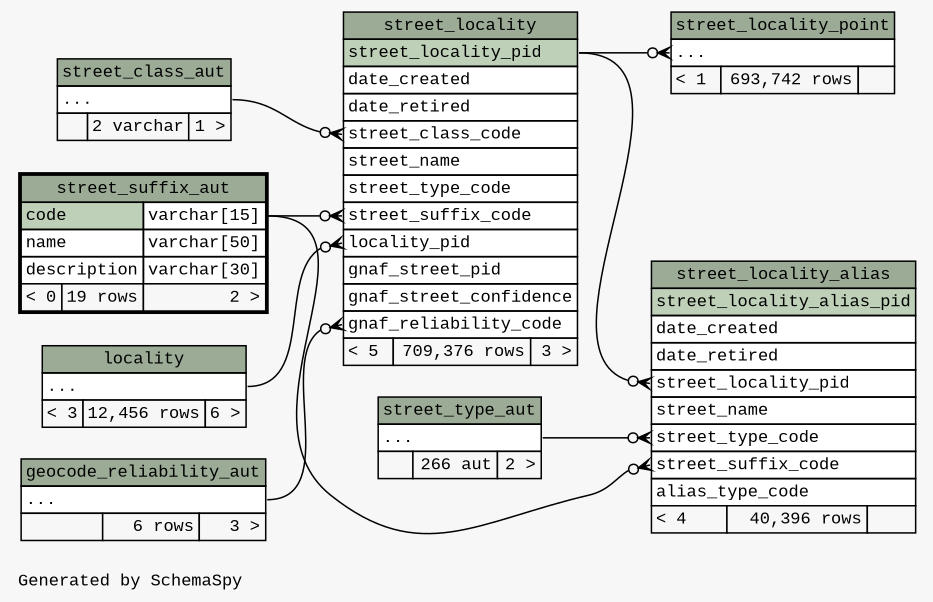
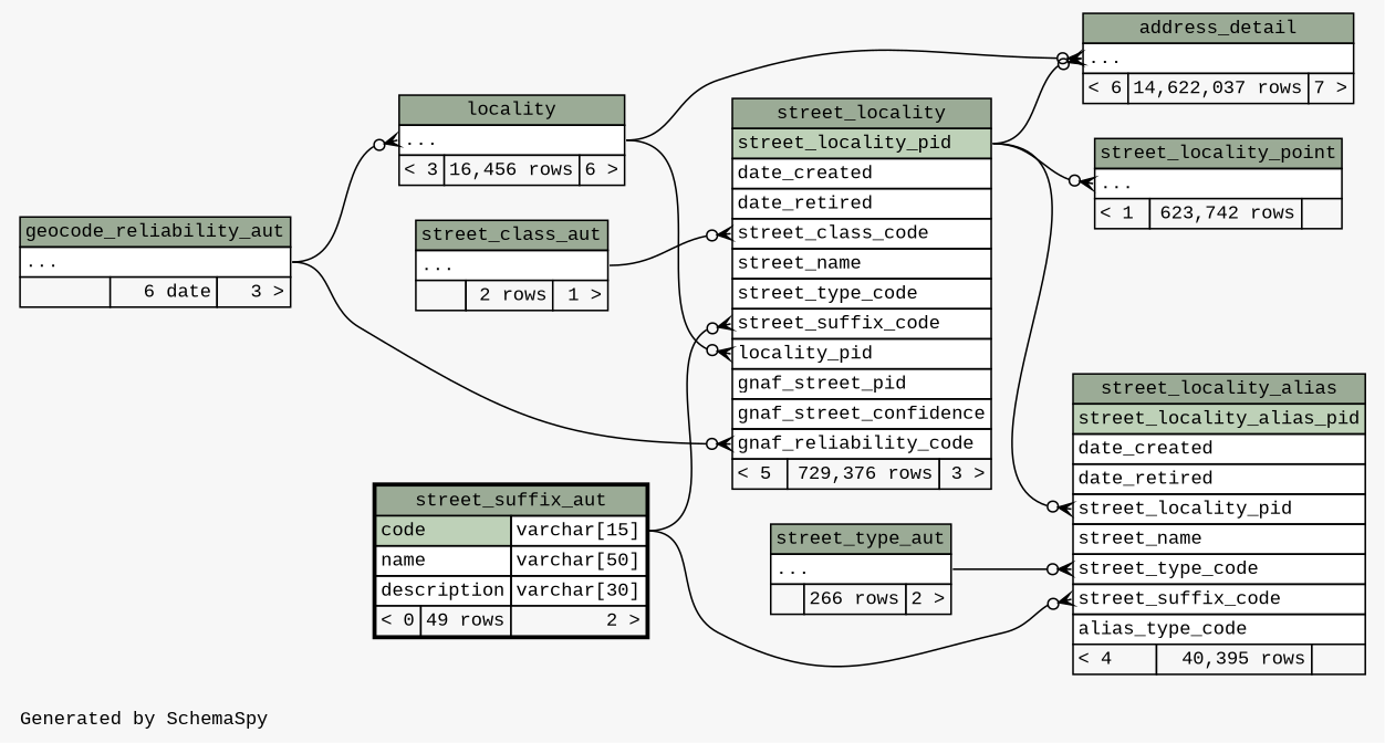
  digraph {
    bgcolor="#f7f7f7"
    fontname="Liberation Mono"
    fontsize=11
    label="\nGenerated by SchemaSpy"
    labeljust=l
    nodesep=0.18
    rankdir=RL
    ranksep=0.46
    node [fontname="Liberation Mono" fontsize=11 shape=plaintext]
    edge [arrowhead=none arrowsize=0.8 arrowtail=crowodot dir=back fontname="Liberation Mono" headport="elipses:e" tailport="elipses:w"]
-   n2 [label=<     <TABLE BORDER="0" CELLBORDER="1" CELLSPACING="0" BGCOLOR="#ffffff">       <TR><TD COLSPAN="3" BGCOLOR="#9bab96" ALIGN="CENTER">locality</TD></TR>       <TR><TD PORT="elipses" COLSPAN="3" ALIGN="LEFT">...</TD></TR>       <TR><TD ALIGN="LEFT" BGCOLOR="#f7f7f7">&lt; 3</TD><TD ALIGN="RIGHT" BGCOLOR="#f7f7f7">12,456 rows</TD><TD ALIGN="RIGHT" BGCOLOR="#f7f7f7">6 &gt;</TD></TR>     </TABLE>>]
-   n3 [label=<     <TABLE BORDER="0" CELLBORDER="1" CELLSPACING="0" BGCOLOR="#ffffff">       <TR><TD COLSPAN="3" BGCOLOR="#9bab96" ALIGN="CENTER">street_locality</TD></TR>       <TR><TD PORT="street_locality_pid" COLSPAN="3" BGCOLOR="#bed1b8" ALIGN="LEFT">street_locality_pid</TD></TR>       <TR><TD PORT="date_created" COLSPAN="3" ALIGN="LEFT">date_created</TD></TR>       <TR><TD PORT="date_retired" COLSPAN="3" ALIGN="LEFT">date_retired</TD></TR>       <TR><TD PORT="street_class_code" COLSPAN="3" ALIGN="LEFT">street_class_code</TD></TR>       <TR><TD PORT="street_name" COLSPAN="3" ALIGN="LEFT">street_name</TD></TR>       <TR><TD PORT="street_type_code" COLSPAN="3" ALIGN="LEFT">street_type_code</TD></TR>       <TR><TD PORT="street_suffix_code" COLSPAN="3" ALIGN="LEFT">street_suffix_code</TD></TR>       <TR><TD PORT="locality_pid" COLSPAN="3" ALIGN="LEFT">locality_pid</TD></TR>       <TR><TD PORT="gnaf_street_pid" COLSPAN="3" ALIGN="LEFT">gnaf_street_pid</TD></TR>       <TR><TD PORT="gnaf_street_confidence" COLSPAN="3" ALIGN="LEFT">gnaf_street_confidence</TD></TR>       <TR><TD PORT="gnaf_reliability_code" COLSPAN="3" ALIGN="LEFT">gnaf_reliability_code</TD></TR>       <TR><TD ALIGN="LEFT" BGCOLOR="#f7f7f7">&lt; 5</TD><TD ALIGN="RIGHT" BGCOLOR="#f7f7f7">709,376 rows</TD><TD ALIGN="RIGHT" BGCOLOR="#f7f7f7">3 &gt;</TD></TR>     </TABLE>>]
-   n4 [label=<     <TABLE BORDER="0" CELLBORDER="1" CELLSPACING="0" BGCOLOR="#ffffff">       <TR><TD COLSPAN="3" BGCOLOR="#9bab96" ALIGN="CENTER">geocode_reliability_aut</TD></TR>       <TR><TD PORT="elipses" COLSPAN="3" ALIGN="LEFT">...</TD></TR>       <TR><TD ALIGN="LEFT" BGCOLOR="#f7f7f7">  </TD><TD ALIGN="RIGHT" BGCOLOR="#f7f7f7">6 rows</TD><TD ALIGN="RIGHT" BGCOLOR="#f7f7f7">3 &gt;</TD></TR>     </TABLE>>]
-   n5 [label=<     <TABLE BORDER="0" CELLBORDER="1" CELLSPACING="0" BGCOLOR="#ffffff">       <TR><TD COLSPAN="3" BGCOLOR="#9bab96" ALIGN="CENTER">street_class_aut</TD></TR>       <TR><TD PORT="elipses" COLSPAN="3" ALIGN="LEFT">...</TD></TR>       <TR><TD ALIGN="LEFT" BGCOLOR="#f7f7f7">  </TD><TD ALIGN="RIGHT" BGCOLOR="#f7f7f7">2 varchar</TD><TD ALIGN="RIGHT" BGCOLOR="#f7f7f7">1 &gt;</TD></TR>     </TABLE>>]
-   n6 [label=<     <TABLE BORDER="2" CELLBORDER="1" CELLSPACING="0" BGCOLOR="#ffffff">       <TR><TD COLSPAN="3" BGCOLOR="#9bab96" ALIGN="CENTER">street_suffix_aut</TD></TR>       <TR><TD PORT="code" COLSPAN="2" BGCOLOR="#bed1b8" ALIGN="LEFT">code</TD><TD PORT="code.type" ALIGN="LEFT">varchar[15]</TD></TR>       <TR><TD PORT="name" COLSPAN="2" ALIGN="LEFT">name</TD><TD PORT="name.type" ALIGN="LEFT">varchar[50]</TD></TR>       <TR><TD PORT="description" COLSPAN="2" ALIGN="LEFT">description</TD><TD PORT="description.type" ALIGN="LEFT">varchar[30]</TD></TR>       <TR><TD ALIGN="LEFT" BGCOLOR="#f7f7f7">&lt; 0</TD><TD ALIGN="RIGHT" BGCOLOR="#f7f7f7">19 rows</TD><TD ALIGN="RIGHT" BGCOLOR="#f7f7f7">2 &gt;</TD></TR>     </TABLE>>]
-   n7 [label=<     <TABLE BORDER="0" CELLBORDER="1" CELLSPACING="0" BGCOLOR="#ffffff">       <TR><TD COLSPAN="3" BGCOLOR="#9bab96" ALIGN="CENTER">street_type_aut</TD></TR>       <TR><TD PORT="elipses" COLSPAN="3" ALIGN="LEFT">...</TD></TR>       <TR><TD ALIGN="LEFT" BGCOLOR="#f7f7f7">  </TD><TD ALIGN="RIGHT" BGCOLOR="#f7f7f7">266 aut</TD><TD ALIGN="RIGHT" BGCOLOR="#f7f7f7">2 &gt;</TD></TR>     </TABLE>>]
-   n8 [label=<     <TABLE BORDER="0" CELLBORDER="1" CELLSPACING="0" BGCOLOR="#ffffff">       <TR><TD COLSPAN="3" BGCOLOR="#9bab96" ALIGN="CENTER">street_locality_alias</TD></TR>       <TR><TD PORT="street_locality_alias_pid" COLSPAN="3" BGCOLOR="#bed1b8" ALIGN="LEFT">street_locality_alias_pid</TD></TR>       <TR><TD PORT="date_created" COLSPAN="3" ALIGN="LEFT">date_created</TD></TR>       <TR><TD PORT="date_retired" COLSPAN="3" ALIGN="LEFT">date_retired</TD></TR>       <TR><TD PORT="street_locality_pid" COLSPAN="3" ALIGN="LEFT">street_locality_pid</TD></TR>       <TR><TD PORT="street_name" COLSPAN="3" ALIGN="LEFT">street_name</TD></TR>       <TR><TD PORT="street_type_code" COLSPAN="3" ALIGN="LEFT">street_type_code</TD></TR>       <TR><TD PORT="street_suffix_code" COLSPAN="3" ALIGN="LEFT">street_suffix_code</TD></TR>       <TR><TD PORT="alias_type_code" COLSPAN="3" ALIGN="LEFT">alias_type_code</TD></TR>       <TR><TD ALIGN="LEFT" BGCOLOR="#f7f7f7">&lt; 4</TD><TD ALIGN="RIGHT" BGCOLOR="#f7f7f7">40,396 rows</TD><TD ALIGN="RIGHT" BGCOLOR="#f7f7f7">  </TD></TR>     </TABLE>>]
-   n9 [label=<     <TABLE BORDER="0" CELLBORDER="1" CELLSPACING="0" BGCOLOR="#ffffff">       <TR><TD COLSPAN="3" BGCOLOR="#9bab96" ALIGN="CENTER">street_locality_point</TD></TR>       <TR><TD PORT="elipses" COLSPAN="3" ALIGN="LEFT">...</TD></TR>       <TR><TD ALIGN="LEFT" BGCOLOR="#f7f7f7">&lt; 1</TD><TD ALIGN="RIGHT" BGCOLOR="#f7f7f7">693,742 rows</TD><TD ALIGN="RIGHT" BGCOLOR="#f7f7f7">  </TD></TR>     </TABLE>>]
+   n1 [label=<     <TABLE BORDER="0" CELLBORDER="1" CELLSPACING="0" BGCOLOR="#ffffff">       <TR><TD COLSPAN="3" BGCOLOR="#9bab96" ALIGN="CENTER">address_detail</TD></TR>       <TR><TD PORT="elipses" COLSPAN="3" ALIGN="LEFT">...</TD></TR>       <TR><TD ALIGN="LEFT" BGCOLOR="#f7f7f7">&lt; 6</TD><TD ALIGN="RIGHT" BGCOLOR="#f7f7f7">14,622,037 rows</TD><TD ALIGN="RIGHT" BGCOLOR="#f7f7f7">7 &gt;</TD></TR>     </TABLE>>]
+   n2 [label=<     <TABLE BORDER="0" CELLBORDER="1" CELLSPACING="0" BGCOLOR="#ffffff">       <TR><TD COLSPAN="3" BGCOLOR="#9bab96" ALIGN="CENTER">locality</TD></TR>       <TR><TD PORT="elipses" COLSPAN="3" ALIGN="LEFT">...</TD></TR>       <TR><TD ALIGN="LEFT" BGCOLOR="#f7f7f7">&lt; 3</TD><TD ALIGN="RIGHT" BGCOLOR="#f7f7f7">16,456 rows</TD><TD ALIGN="RIGHT" BGCOLOR="#f7f7f7">6 &gt;</TD></TR>     </TABLE>>]
+   n3 [label=<     <TABLE BORDER="0" CELLBORDER="1" CELLSPACING="0" BGCOLOR="#ffffff">       <TR><TD COLSPAN="3" BGCOLOR="#9bab96" ALIGN="CENTER">street_locality</TD></TR>       <TR><TD PORT="street_locality_pid" COLSPAN="3" BGCOLOR="#bed1b8" ALIGN="LEFT">street_locality_pid</TD></TR>       <TR><TD PORT="date_created" COLSPAN="3" ALIGN="LEFT">date_created</TD></TR>       <TR><TD PORT="date_retired" COLSPAN="3" ALIGN="LEFT">date_retired</TD></TR>       <TR><TD PORT="street_class_code" COLSPAN="3" ALIGN="LEFT">street_class_code</TD></TR>       <TR><TD PORT="street_name" COLSPAN="3" ALIGN="LEFT">street_name</TD></TR>       <TR><TD PORT="street_type_code" COLSPAN="3" ALIGN="LEFT">street_type_code</TD></TR>       <TR><TD PORT="street_suffix_code" COLSPAN="3" ALIGN="LEFT">street_suffix_code</TD></TR>       <TR><TD PORT="locality_pid" COLSPAN="3" ALIGN="LEFT">locality_pid</TD></TR>       <TR><TD PORT="gnaf_street_pid" COLSPAN="3" ALIGN="LEFT">gnaf_street_pid</TD></TR>       <TR><TD PORT="gnaf_street_confidence" COLSPAN="3" ALIGN="LEFT">gnaf_street_confidence</TD></TR>       <TR><TD PORT="gnaf_reliability_code" COLSPAN="3" ALIGN="LEFT">gnaf_reliability_code</TD></TR>       <TR><TD ALIGN="LEFT" BGCOLOR="#f7f7f7">&lt; 5</TD><TD ALIGN="RIGHT" BGCOLOR="#f7f7f7">729,376 rows</TD><TD ALIGN="RIGHT" BGCOLOR="#f7f7f7">3 &gt;</TD></TR>     </TABLE>>]
+   n4 [label=<     <TABLE BORDER="0" CELLBORDER="1" CELLSPACING="0" BGCOLOR="#ffffff">       <TR><TD COLSPAN="3" BGCOLOR="#9bab96" ALIGN="CENTER">geocode_reliability_aut</TD></TR>       <TR><TD PORT="elipses" COLSPAN="3" ALIGN="LEFT">...</TD></TR>       <TR><TD ALIGN="LEFT" BGCOLOR="#f7f7f7">  </TD><TD ALIGN="RIGHT" BGCOLOR="#f7f7f7">6 date</TD><TD ALIGN="RIGHT" BGCOLOR="#f7f7f7">3 &gt;</TD></TR>     </TABLE>>]
+   n5 [label=<     <TABLE BORDER="0" CELLBORDER="1" CELLSPACING="0" BGCOLOR="#ffffff">       <TR><TD COLSPAN="3" BGCOLOR="#9bab96" ALIGN="CENTER">street_class_aut</TD></TR>       <TR><TD PORT="elipses" COLSPAN="3" ALIGN="LEFT">...</TD></TR>       <TR><TD ALIGN="LEFT" BGCOLOR="#f7f7f7">  </TD><TD ALIGN="RIGHT" BGCOLOR="#f7f7f7">2 rows</TD><TD ALIGN="RIGHT" BGCOLOR="#f7f7f7">1 &gt;</TD></TR>     </TABLE>>]
+   n6 [label=<     <TABLE BORDER="2" CELLBORDER="1" CELLSPACING="0" BGCOLOR="#ffffff">       <TR><TD COLSPAN="3" BGCOLOR="#9bab96" ALIGN="CENTER">street_suffix_aut</TD></TR>       <TR><TD PORT="code" COLSPAN="2" BGCOLOR="#bed1b8" ALIGN="LEFT">code</TD><TD PORT="code.type" ALIGN="LEFT">varchar[15]</TD></TR>       <TR><TD PORT="name" COLSPAN="2" ALIGN="LEFT">name</TD><TD PORT="name.type" ALIGN="LEFT">varchar[50]</TD></TR>       <TR><TD PORT="description" COLSPAN="2" ALIGN="LEFT">description</TD><TD PORT="description.type" ALIGN="LEFT">varchar[30]</TD></TR>       <TR><TD ALIGN="LEFT" BGCOLOR="#f7f7f7">&lt; 0</TD><TD ALIGN="RIGHT" BGCOLOR="#f7f7f7">49 rows</TD><TD ALIGN="RIGHT" BGCOLOR="#f7f7f7">2 &gt;</TD></TR>     </TABLE>>]
+   n7 [label=<     <TABLE BORDER="0" CELLBORDER="1" CELLSPACING="0" BGCOLOR="#ffffff">       <TR><TD COLSPAN="3" BGCOLOR="#9bab96" ALIGN="CENTER">street_type_aut</TD></TR>       <TR><TD PORT="elipses" COLSPAN="3" ALIGN="LEFT">...</TD></TR>       <TR><TD ALIGN="LEFT" BGCOLOR="#f7f7f7">  </TD><TD ALIGN="RIGHT" BGCOLOR="#f7f7f7">266 rows</TD><TD ALIGN="RIGHT" BGCOLOR="#f7f7f7">2 &gt;</TD></TR>     </TABLE>>]
+   n8 [label=<     <TABLE BORDER="0" CELLBORDER="1" CELLSPACING="0" BGCOLOR="#ffffff">       <TR><TD COLSPAN="3" BGCOLOR="#9bab96" ALIGN="CENTER">street_locality_alias</TD></TR>       <TR><TD PORT="street_locality_alias_pid" COLSPAN="3" BGCOLOR="#bed1b8" ALIGN="LEFT">street_locality_alias_pid</TD></TR>       <TR><TD PORT="date_created" COLSPAN="3" ALIGN="LEFT">date_created</TD></TR>       <TR><TD PORT="date_retired" COLSPAN="3" ALIGN="LEFT">date_retired</TD></TR>       <TR><TD PORT="street_locality_pid" COLSPAN="3" ALIGN="LEFT">street_locality_pid</TD></TR>       <TR><TD PORT="street_name" COLSPAN="3" ALIGN="LEFT">street_name</TD></TR>       <TR><TD PORT="street_type_code" COLSPAN="3" ALIGN="LEFT">street_type_code</TD></TR>       <TR><TD PORT="street_suffix_code" COLSPAN="3" ALIGN="LEFT">street_suffix_code</TD></TR>       <TR><TD PORT="alias_type_code" COLSPAN="3" ALIGN="LEFT">alias_type_code</TD></TR>       <TR><TD ALIGN="LEFT" BGCOLOR="#f7f7f7">&lt; 4</TD><TD ALIGN="RIGHT" BGCOLOR="#f7f7f7">40,395 rows</TD><TD ALIGN="RIGHT" BGCOLOR="#f7f7f7">  </TD></TR>     </TABLE>>]
+   n9 [label=<     <TABLE BORDER="0" CELLBORDER="1" CELLSPACING="0" BGCOLOR="#ffffff">       <TR><TD COLSPAN="3" BGCOLOR="#9bab96" ALIGN="CENTER">street_locality_point</TD></TR>       <TR><TD PORT="elipses" COLSPAN="3" ALIGN="LEFT">...</TD></TR>       <TR><TD ALIGN="LEFT" BGCOLOR="#f7f7f7">&lt; 1</TD><TD ALIGN="RIGHT" BGCOLOR="#f7f7f7">623,742 rows</TD><TD ALIGN="RIGHT" BGCOLOR="#f7f7f7">  </TD></TR>     </TABLE>>]
+   n1 -> n2
+   n1 -> n3 [headport="street_locality_pid:e"]
+   n2 -> n4
    n3 -> n2 [tailport="locality_pid:w"]
    n3 -> n4 [tailport="gnaf_reliability_code:w"]
    n3 -> n5 [tailport="street_class_code:w"]
    n3 -> n6 [headport="code.type:e" tailport="street_suffix_code:w"]
    n8 -> n3 [headport="street_locality_pid:e" tailport="street_locality_pid:w"]
    n8 -> n6 [headport="code.type:e" tailport="street_suffix_code:w"]
    n8 -> n7 [tailport="street_type_code:w"]
    n9 -> n3 [headport="street_locality_pid:e"]
  }
